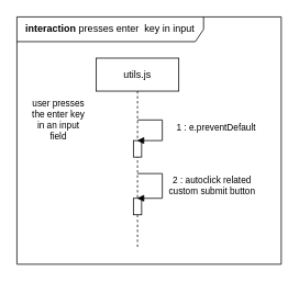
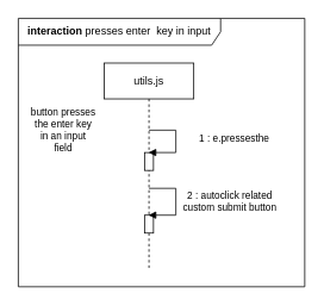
  <mxCell id="0" />
  <mxCell id="1" parent="0" />
  <mxCell id="2" value="&lt;b&gt;interaction&lt;/b&gt; presses enter&amp;nbsp; key in input" style="shape=umlFrame;whiteSpace=wrap;html=1;width=226;height=30;" vertex="1" parent="1"><mxGeometry x="20" y="20" width="320" height="300" as="geometry" /></mxCell>
  <mxCell id="3" value="utils.js" style="shape=umlLifeline;perimeter=lifelinePerimeter;whiteSpace=wrap;html=1;container=1;collapsible=0;recursiveResize=0;outlineConnect=0;" vertex="1" parent="1"><mxGeometry x="116" y="70" width="100" height="230" as="geometry" /></mxCell>
  <mxCell id="4" value="" style="html=1;points=[];perimeter=orthogonalPerimeter;" vertex="1" parent="3"><mxGeometry x="45" y="100" width="10" height="20" as="geometry" /></mxCell>
  <mxCell id="5" value="" style="html=1;points=[];perimeter=orthogonalPerimeter;" vertex="1" parent="3"><mxGeometry x="45" y="170" width="10" height="20" as="geometry" /></mxCell>
- <mxCell id="6" value="user presses&lt;br style=&quot;font-size: 11px;&quot;&gt;the enter key&lt;br style=&quot;font-size: 11px;&quot;&gt;in an input &lt;br style=&quot;font-size: 11px;&quot;&gt;field" style="text;html=1;align=center;verticalAlign=middle;resizable=0;points=[];autosize=1;strokeColor=none;fillColor=none;fontSize=11;" vertex="1" parent="1"><mxGeometry x="25" y="110" width="90" height="70" as="geometry" /></mxCell>
- <mxCell id="7" value="1 : e.preventDefault" style="text;html=1;align=center;verticalAlign=middle;resizable=0;points=[];autosize=1;strokeColor=none;fillColor=none;fontSize=11;" vertex="1" parent="1"><mxGeometry x="201" y="140" width="120" height="30" as="geometry" /></mxCell>
+ <mxCell id="6" value="button presses&lt;br style=&quot;font-size: 11px;&quot;&gt;the enter key&lt;br style=&quot;font-size: 11px;&quot;&gt;in an input &lt;br style=&quot;font-size: 11px;&quot;&gt;field" style="text;html=1;align=center;verticalAlign=middle;resizable=0;points=[];autosize=1;strokeColor=none;fillColor=none;fontSize=11;" vertex="1" parent="1"><mxGeometry x="25" y="110" width="90" height="70" as="geometry" /></mxCell>
+ <mxCell id="7" value="1 : e.pressesthe" style="text;html=1;align=center;verticalAlign=middle;resizable=0;points=[];autosize=1;strokeColor=none;fillColor=none;fontSize=11;" vertex="1" parent="1"><mxGeometry x="201" y="140" width="120" height="30" as="geometry" /></mxCell>
  <mxCell id="8" value="2 : autoclick related&lt;br&gt; custom submit button" style="html=1;verticalAlign=bottom;labelBackgroundColor=none;endArrow=block;endFill=1;rounded=0;" edge="1" parent="1" target="3"><mxGeometry x="0.326" y="-60" width="160" relative="1" as="geometry"><mxPoint x="166" y="210" as="sourcePoint" /><mxPoint x="166" y="230" as="targetPoint" /><Array as="points"><mxPoint x="196" y="210" /><mxPoint x="196" y="240" /></Array><mxPoint x="60" y="60" as="offset" /></mxGeometry></mxCell>
  <mxCell id="9" value="" style="html=1;verticalAlign=bottom;labelBackgroundColor=none;endArrow=block;endFill=1;rounded=0;" edge="1" parent="1" target="3"><mxGeometry width="160" relative="1" as="geometry"><mxPoint x="166" y="145" as="sourcePoint" /><mxPoint x="326" y="144.5" as="targetPoint" /><Array as="points"><mxPoint x="196" y="145" /><mxPoint x="196" y="170" /></Array></mxGeometry></mxCell>
